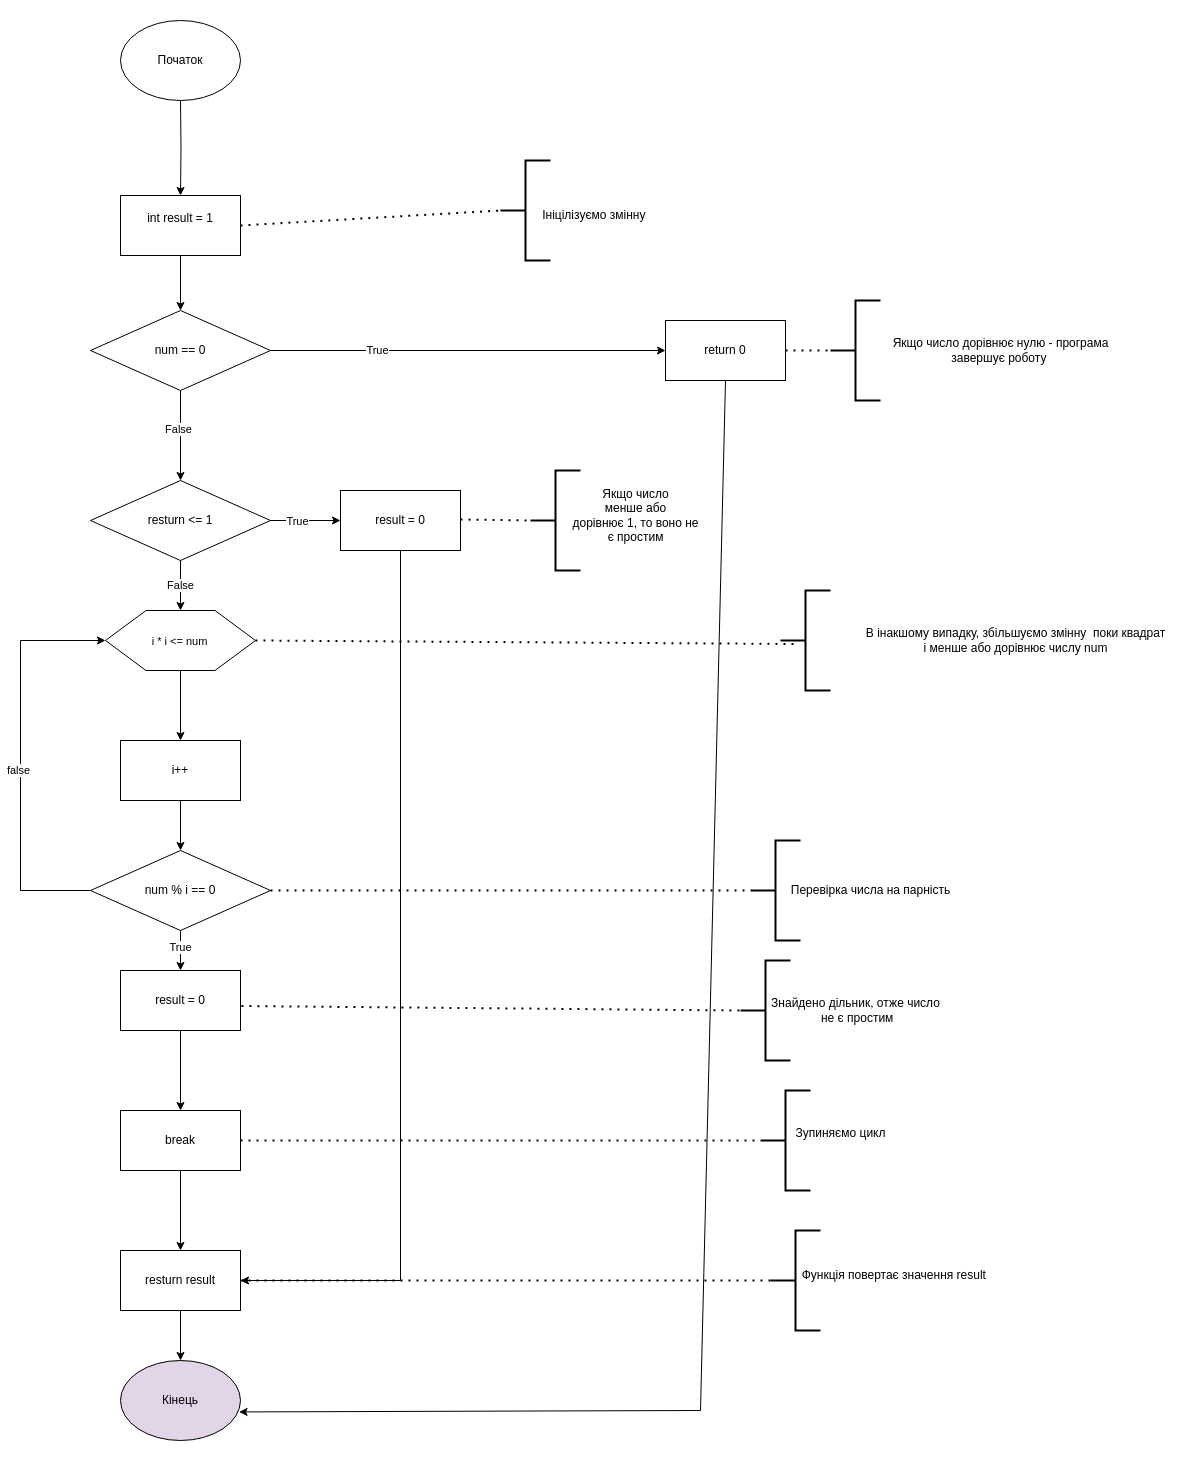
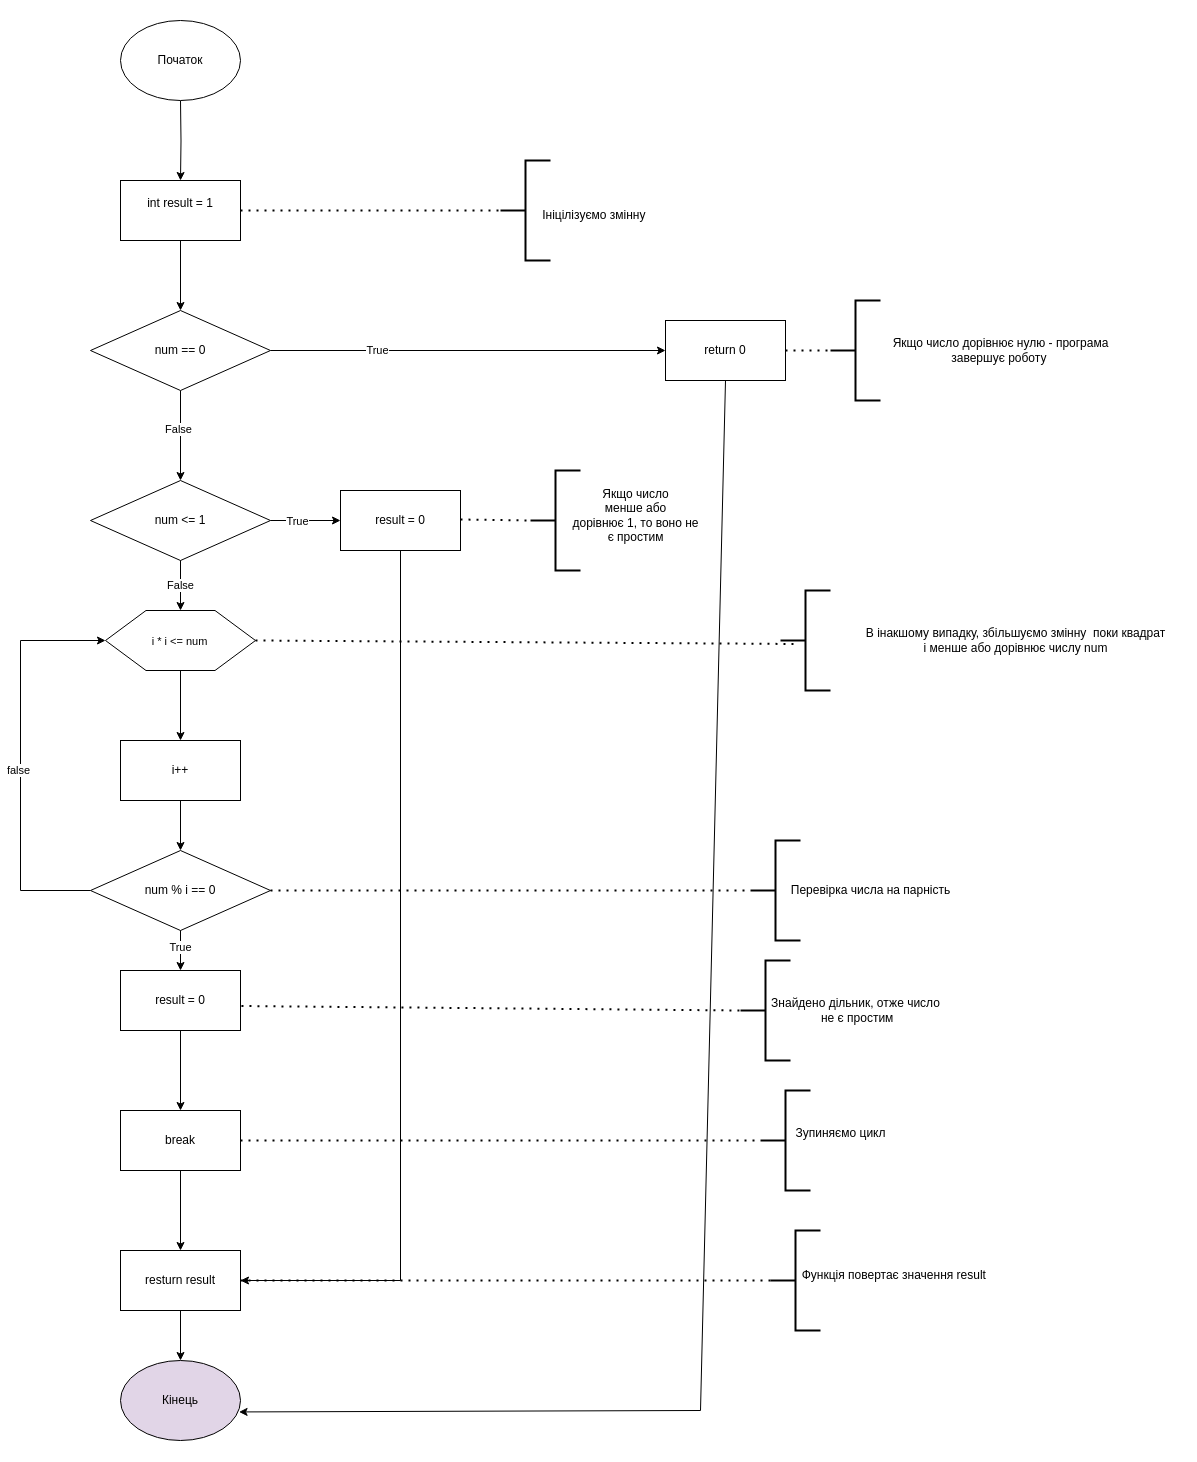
  <mxCell id="0" />
  <mxCell id="1" parent="0" />
  <mxCell id="2" value="" style="edgeStyle=orthogonalEdgeStyle;rounded=0;orthogonalLoop=1;jettySize=auto;html=1;" parent="1" target="4" edge="1"><mxGeometry relative="1" as="geometry"><mxPoint x="180" y="100" as="sourcePoint" /></mxGeometry></mxCell>
  <mxCell id="3" value="" style="edgeStyle=orthogonalEdgeStyle;rounded=0;orthogonalLoop=1;jettySize=auto;html=1;" parent="1" source="4" target="9" edge="1"><mxGeometry relative="1" as="geometry" /></mxCell>
- <mxCell id="4" value="&lt;div&gt;int result =&amp;nbsp;&lt;span style=&quot;background-color: initial;&quot;&gt;1&lt;/span&gt;&lt;/div&gt;&lt;div&gt;&lt;br&gt;&lt;/div&gt;" style="rounded=0;whiteSpace=wrap;html=1;" parent="1" vertex="1"><mxGeometry x="120" y="195" width="120" height="60" as="geometry" /></mxCell>
+ <mxCell id="4" value="&lt;div&gt;int result =&amp;nbsp;&lt;span style=&quot;background-color: initial;&quot;&gt;1&lt;/span&gt;&lt;/div&gt;&lt;div&gt;&lt;br&gt;&lt;/div&gt;" style="rounded=0;whiteSpace=wrap;html=1;" parent="1" vertex="1"><mxGeometry x="120" y="180" width="120" height="60" as="geometry" /></mxCell>
  <mxCell id="5" value="" style="edgeStyle=orthogonalEdgeStyle;rounded=0;orthogonalLoop=1;jettySize=auto;html=1;" parent="1" source="9" edge="1"><mxGeometry relative="1" as="geometry"><mxPoint x="180" y="480" as="targetPoint" /></mxGeometry></mxCell>
  <mxCell id="6" value="False" style="edgeLabel;html=1;align=center;verticalAlign=middle;resizable=0;points=[];" parent="5" vertex="1" connectable="0"><mxGeometry x="-0.169" y="-3" relative="1" as="geometry"><mxPoint as="offset" /></mxGeometry></mxCell>
  <mxCell id="7" value="" style="edgeStyle=orthogonalEdgeStyle;rounded=0;orthogonalLoop=1;jettySize=auto;html=1;" parent="1" source="9" target="30" edge="1"><mxGeometry relative="1" as="geometry" /></mxCell>
  <mxCell id="8" value="True" style="edgeLabel;html=1;align=center;verticalAlign=middle;resizable=0;points=[];" parent="7" vertex="1" connectable="0"><mxGeometry x="-0.461" y="1" relative="1" as="geometry"><mxPoint as="offset" /></mxGeometry></mxCell>
  <mxCell id="9" value="num == 0" style="rhombus;whiteSpace=wrap;html=1;rounded=0;" parent="1" vertex="1"><mxGeometry x="90" y="310" width="180" height="80" as="geometry" /></mxCell>
- <mxCell id="10" value="resturn &amp;lt;= 1" style="rhombus;whiteSpace=wrap;html=1;rounded=0;" parent="1" vertex="1"><mxGeometry x="90" y="480" width="180" height="80" as="geometry" /></mxCell>
+ <mxCell id="10" value="num &amp;lt;= 1" style="rhombus;whiteSpace=wrap;html=1;rounded=0;" parent="1" vertex="1"><mxGeometry x="90" y="480" width="180" height="80" as="geometry" /></mxCell>
  <mxCell id="11" value="" style="endArrow=classic;html=1;rounded=0;exitX=0.5;exitY=1;exitDx=0;exitDy=0;" parent="1" source="10" edge="1"><mxGeometry width="50" height="50" relative="1" as="geometry"><mxPoint x="200" y="640" as="sourcePoint" /><mxPoint x="180" y="610" as="targetPoint" /><Array as="points" /></mxGeometry></mxCell>
  <mxCell id="12" value="False" style="edgeLabel;html=1;align=center;verticalAlign=middle;resizable=0;points=[];" parent="11" vertex="1" connectable="0"><mxGeometry x="-0.056" y="-1" relative="1" as="geometry"><mxPoint as="offset" /></mxGeometry></mxCell>
  <mxCell id="13" value="" style="verticalLabelPosition=bottom;verticalAlign=top;html=1;shape=hexagon;perimeter=hexagonPerimeter2;arcSize=6;size=0.27;" parent="1" vertex="1"><mxGeometry x="105" y="610" width="150" height="60" as="geometry" /></mxCell>
  <mxCell id="14" value="i * i &amp;lt;= num" style="edgeLabel;html=1;align=center;verticalAlign=middle;resizable=0;points=[];" parent="1" vertex="1" connectable="0"><mxGeometry x="190" y="640" as="geometry"><mxPoint x="-12" as="offset" /></mxGeometry></mxCell>
  <mxCell id="15" value="" style="endArrow=classic;html=1;rounded=0;exitX=0.5;exitY=1;exitDx=0;exitDy=0;" parent="1" source="13" edge="1"><mxGeometry width="50" height="50" relative="1" as="geometry"><mxPoint x="184" y="750" as="sourcePoint" /><mxPoint x="180" y="740" as="targetPoint" /></mxGeometry></mxCell>
  <mxCell id="16" value="num % i == 0" style="rhombus;whiteSpace=wrap;html=1;rounded=0;" parent="1" vertex="1"><mxGeometry x="90" y="850" width="180" height="80" as="geometry" /></mxCell>
  <mxCell id="17" value="" style="endArrow=classic;html=1;rounded=0;exitX=0;exitY=0.5;exitDx=0;exitDy=0;entryX=0;entryY=0.5;entryDx=0;entryDy=0;" parent="1" source="16" target="13" edge="1"><mxGeometry width="50" height="50" relative="1" as="geometry"><mxPoint x="60" y="780" as="sourcePoint" /><mxPoint x="110" y="730" as="targetPoint" /><Array as="points"><mxPoint x="20" y="890" /><mxPoint x="20" y="640" /></Array></mxGeometry></mxCell>
  <mxCell id="18" value="false" style="edgeLabel;html=1;align=center;verticalAlign=middle;resizable=0;points=[];" parent="17" vertex="1" connectable="0"><mxGeometry x="-0.055" y="3" relative="1" as="geometry"><mxPoint as="offset" /></mxGeometry></mxCell>
  <mxCell id="19" value="" style="edgeStyle=orthogonalEdgeStyle;rounded=0;orthogonalLoop=1;jettySize=auto;html=1;" parent="1" source="20" target="16" edge="1"><mxGeometry relative="1" as="geometry" /></mxCell>
  <mxCell id="20" value="i++" style="rounded=0;whiteSpace=wrap;html=1;" parent="1" vertex="1"><mxGeometry x="120" y="740" width="120" height="60" as="geometry" /></mxCell>
  <mxCell id="21" value="" style="endArrow=classic;html=1;rounded=0;exitX=0.5;exitY=1;exitDx=0;exitDy=0;" parent="1" source="16" target="24" edge="1"><mxGeometry width="50" height="50" relative="1" as="geometry"><mxPoint x="200" y="960" as="sourcePoint" /><mxPoint x="180" y="990" as="targetPoint" /></mxGeometry></mxCell>
  <mxCell id="22" value="True" style="edgeLabel;html=1;align=center;verticalAlign=middle;resizable=0;points=[];" parent="21" vertex="1" connectable="0"><mxGeometry x="-0.185" y="-1" relative="1" as="geometry"><mxPoint as="offset" /></mxGeometry></mxCell>
  <mxCell id="23" value="" style="edgeStyle=orthogonalEdgeStyle;rounded=0;orthogonalLoop=1;jettySize=auto;html=1;" parent="1" source="24" target="26" edge="1"><mxGeometry relative="1" as="geometry" /></mxCell>
  <mxCell id="24" value="result = 0" style="rounded=0;whiteSpace=wrap;html=1;" parent="1" vertex="1"><mxGeometry x="120" y="970" width="120" height="60" as="geometry" /></mxCell>
  <mxCell id="25" value="" style="edgeStyle=orthogonalEdgeStyle;rounded=0;orthogonalLoop=1;jettySize=auto;html=1;" parent="1" source="26" target="28" edge="1"><mxGeometry relative="1" as="geometry" /></mxCell>
  <mxCell id="26" value="break" style="rounded=0;whiteSpace=wrap;html=1;" parent="1" vertex="1"><mxGeometry x="120" y="1110" width="120" height="60" as="geometry" /></mxCell>
  <mxCell id="27" value="" style="edgeStyle=orthogonalEdgeStyle;rounded=0;orthogonalLoop=1;jettySize=auto;html=1;" parent="1" source="28" target="29" edge="1"><mxGeometry relative="1" as="geometry" /></mxCell>
  <mxCell id="28" value="resturn result" style="rounded=0;whiteSpace=wrap;html=1;" parent="1" vertex="1"><mxGeometry x="120" y="1250" width="120" height="60" as="geometry" /></mxCell>
  <mxCell id="29" value="Кінець" style="ellipse;whiteSpace=wrap;html=1;fillColor=#e1d5e7;" parent="1" vertex="1"><mxGeometry x="120" y="1360" width="120" height="80" as="geometry" /></mxCell>
  <mxCell id="30" value="return 0" style="whiteSpace=wrap;html=1;rounded=0;" parent="1" vertex="1"><mxGeometry x="665" y="320" width="120" height="60" as="geometry" /></mxCell>
  <mxCell id="31" value="" style="endArrow=classic;html=1;rounded=0;exitX=0.5;exitY=1;exitDx=0;exitDy=0;entryX=0.988;entryY=0.643;entryDx=0;entryDy=0;entryPerimeter=0;" parent="1" source="30" target="29" edge="1"><mxGeometry width="50" height="50" relative="1" as="geometry"><mxPoint x="400" y="630" as="sourcePoint" /><mxPoint x="420" y="1410" as="targetPoint" /><Array as="points"><mxPoint x="700" y="1410" /></Array></mxGeometry></mxCell>
  <mxCell id="32" value="" style="endArrow=classic;html=1;rounded=0;exitX=1;exitY=0.5;exitDx=0;exitDy=0;" parent="1" source="10" target="34" edge="1"><mxGeometry width="50" height="50" relative="1" as="geometry"><mxPoint x="280" y="530" as="sourcePoint" /><mxPoint x="350" y="520" as="targetPoint" /></mxGeometry></mxCell>
  <mxCell id="33" value="True" style="edgeLabel;html=1;align=center;verticalAlign=middle;resizable=0;points=[];" parent="32" vertex="1" connectable="0"><mxGeometry x="-0.255" relative="1" as="geometry"><mxPoint as="offset" /></mxGeometry></mxCell>
  <mxCell id="34" value="result = 0" style="rounded=0;whiteSpace=wrap;html=1;" parent="1" vertex="1"><mxGeometry x="340" y="490" width="120" height="60" as="geometry" /></mxCell>
  <mxCell id="35" value="" style="endArrow=classic;html=1;rounded=0;exitX=0.5;exitY=1;exitDx=0;exitDy=0;entryX=1;entryY=0.5;entryDx=0;entryDy=0;" parent="1" source="34" target="28" edge="1"><mxGeometry width="50" height="50" relative="1" as="geometry"><mxPoint x="370" y="680" as="sourcePoint" /><mxPoint x="300" y="1280" as="targetPoint" /><Array as="points"><mxPoint x="400" y="1280" /></Array></mxGeometry></mxCell>
  <mxCell id="36" value="" style="strokeWidth=2;html=1;shape=mxgraph.flowchart.annotation_2;align=left;labelPosition=right;pointerEvents=1;" parent="1" vertex="1"><mxGeometry x="830" y="300" width="50" height="100" as="geometry" /></mxCell>
  <mxCell id="37" value="Якщо число дорівнює нулю - програма &lt;br&gt;завершує роботу&amp;nbsp;" style="text;html=1;align=center;verticalAlign=middle;resizable=0;points=[];autosize=1;strokeColor=none;fillColor=none;" parent="1" vertex="1"><mxGeometry x="880" y="330" width="240" height="40" as="geometry" /></mxCell>
  <mxCell id="38" value="" style="endArrow=none;dashed=1;html=1;dashPattern=1 3;strokeWidth=2;rounded=0;exitX=1;exitY=0.5;exitDx=0;exitDy=0;entryX=0;entryY=0.5;entryDx=0;entryDy=0;entryPerimeter=0;" parent="1" source="30" target="36" edge="1"><mxGeometry width="50" height="50" relative="1" as="geometry"><mxPoint x="780" y="390" as="sourcePoint" /><mxPoint x="830" y="340" as="targetPoint" /></mxGeometry></mxCell>
  <mxCell id="39" value="" style="strokeWidth=2;html=1;shape=mxgraph.flowchart.annotation_2;align=left;labelPosition=right;pointerEvents=1;" parent="1" vertex="1"><mxGeometry x="530" y="470" width="50" height="100" as="geometry" /></mxCell>
  <mxCell id="40" value="" style="endArrow=none;dashed=1;html=1;dashPattern=1 3;strokeWidth=2;rounded=0;entryX=0;entryY=0.5;entryDx=0;entryDy=0;entryPerimeter=0;" parent="1" target="39" edge="1"><mxGeometry width="50" height="50" relative="1" as="geometry"><mxPoint x="460" y="519" as="sourcePoint" /><mxPoint x="490" y="519" as="targetPoint" /></mxGeometry></mxCell>
  <mxCell id="41" value="Якщо число &lt;br&gt;менше або &lt;br&gt;дорівнює 1, то воно не &lt;br&gt;є простим" style="text;html=1;align=center;verticalAlign=middle;resizable=0;points=[];autosize=1;strokeColor=none;fillColor=none;" parent="1" vertex="1"><mxGeometry x="560" y="480" width="150" height="70" as="geometry" /></mxCell>
  <mxCell id="42" value="" style="strokeWidth=2;html=1;shape=mxgraph.flowchart.annotation_2;align=left;labelPosition=right;pointerEvents=1;" parent="1" vertex="1"><mxGeometry x="780" y="590" width="50" height="100" as="geometry" /></mxCell>
  <mxCell id="43" value="" style="endArrow=none;dashed=1;html=1;dashPattern=1 3;strokeWidth=2;rounded=0;exitX=1;exitY=0.5;exitDx=0;exitDy=0;entryX=0.32;entryY=0.535;entryDx=0;entryDy=0;entryPerimeter=0;" parent="1" source="13" target="42" edge="1"><mxGeometry width="50" height="50" relative="1" as="geometry"><mxPoint x="300" y="665" as="sourcePoint" /><mxPoint x="350" y="615" as="targetPoint" /></mxGeometry></mxCell>
  <mxCell id="44" value="В інакшому випадку, збільшуємо змінну&amp;nbsp; поки квадрат &lt;br&gt;i менше або дорівнює числу num" style="text;html=1;align=center;verticalAlign=middle;resizable=0;points=[];autosize=1;strokeColor=none;fillColor=none;" parent="1" vertex="1"><mxGeometry x="855" y="620" width="320" height="40" as="geometry" /></mxCell>
  <mxCell id="45" value="" style="strokeWidth=2;html=1;shape=mxgraph.flowchart.annotation_2;align=left;labelPosition=right;pointerEvents=1;" parent="1" vertex="1"><mxGeometry x="750" y="840" width="50" height="100" as="geometry" /></mxCell>
  <mxCell id="46" value="Перевірка числа на парність" style="text;html=1;align=center;verticalAlign=middle;resizable=0;points=[];autosize=1;strokeColor=none;fillColor=none;" parent="1" vertex="1"><mxGeometry x="780" y="875" width="180" height="30" as="geometry" /></mxCell>
  <mxCell id="47" value="" style="endArrow=none;dashed=1;html=1;dashPattern=1 3;strokeWidth=2;rounded=0;exitX=1;exitY=0.5;exitDx=0;exitDy=0;entryX=0;entryY=0.5;entryDx=0;entryDy=0;entryPerimeter=0;" parent="1" source="16" target="45" edge="1"><mxGeometry width="50" height="50" relative="1" as="geometry"><mxPoint x="300" y="900" as="sourcePoint" /><mxPoint x="350" y="850" as="targetPoint" /></mxGeometry></mxCell>
  <mxCell id="48" value="" style="strokeWidth=2;html=1;shape=mxgraph.flowchart.annotation_2;align=left;labelPosition=right;pointerEvents=1;" parent="1" vertex="1"><mxGeometry x="740" y="960" width="50" height="100" as="geometry" /></mxCell>
  <mxCell id="49" value="" style="endArrow=none;dashed=1;html=1;dashPattern=1 3;strokeWidth=2;rounded=0;exitX=1.008;exitY=0.592;exitDx=0;exitDy=0;exitPerimeter=0;entryX=0;entryY=0.5;entryDx=0;entryDy=0;entryPerimeter=0;" parent="1" source="24" target="48" edge="1"><mxGeometry width="50" height="50" relative="1" as="geometry"><mxPoint x="270" y="1010" as="sourcePoint" /><mxPoint x="320" y="960" as="targetPoint" /></mxGeometry></mxCell>
  <mxCell id="50" value="Знайдено дільник, отже число&lt;br&gt;&amp;nbsp;не є простим" style="text;html=1;align=center;verticalAlign=middle;resizable=0;points=[];autosize=1;strokeColor=none;fillColor=none;" parent="1" vertex="1"><mxGeometry x="760" y="990" width="190" height="40" as="geometry" /></mxCell>
  <mxCell id="51" value="" style="strokeWidth=2;html=1;shape=mxgraph.flowchart.annotation_2;align=left;labelPosition=right;pointerEvents=1;" parent="1" vertex="1"><mxGeometry x="760" y="1090" width="50" height="100" as="geometry" /></mxCell>
  <mxCell id="52" value="" style="endArrow=none;dashed=1;html=1;dashPattern=1 3;strokeWidth=2;rounded=0;exitX=1;exitY=0.5;exitDx=0;exitDy=0;" parent="1" source="26" target="51" edge="1"><mxGeometry width="50" height="50" relative="1" as="geometry"><mxPoint x="280" y="1160" as="sourcePoint" /><mxPoint x="330" y="1110" as="targetPoint" /></mxGeometry></mxCell>
  <mxCell id="53" value="Зупиняємо цикл" style="text;html=1;align=center;verticalAlign=middle;resizable=0;points=[];autosize=1;strokeColor=none;fillColor=none;" parent="1" vertex="1"><mxGeometry x="785" y="1118" width="110" height="30" as="geometry" /></mxCell>
  <mxCell id="54" value="" style="strokeWidth=2;html=1;shape=mxgraph.flowchart.annotation_2;align=left;labelPosition=right;pointerEvents=1;" parent="1" vertex="1"><mxGeometry x="770" y="1230" width="50" height="100" as="geometry" /></mxCell>
  <mxCell id="55" value="" style="endArrow=none;dashed=1;html=1;dashPattern=1 3;strokeWidth=2;rounded=0;exitX=1;exitY=0.5;exitDx=0;exitDy=0;entryX=0;entryY=0.5;entryDx=0;entryDy=0;entryPerimeter=0;" parent="1" source="28" target="54" edge="1"><mxGeometry width="50" height="50" relative="1" as="geometry"><mxPoint x="420" y="1305" as="sourcePoint" /><mxPoint x="470" y="1255" as="targetPoint" /></mxGeometry></mxCell>
  <mxCell id="56" value="Функція повертає значення result&amp;nbsp;" style="text;html=1;align=center;verticalAlign=middle;resizable=0;points=[];autosize=1;strokeColor=none;fillColor=none;" parent="1" vertex="1"><mxGeometry x="790" y="1260" width="210" height="30" as="geometry" /></mxCell>
  <mxCell id="57" value="" style="strokeWidth=2;html=1;shape=mxgraph.flowchart.annotation_2;align=left;labelPosition=right;pointerEvents=1;" parent="1" vertex="1"><mxGeometry x="500" y="160" width="50" height="100" as="geometry" /></mxCell>
  <mxCell id="58" value="" style="endArrow=none;dashed=1;html=1;dashPattern=1 3;strokeWidth=2;rounded=0;exitX=1;exitY=0.5;exitDx=0;exitDy=0;entryX=0;entryY=0.5;entryDx=0;entryDy=0;entryPerimeter=0;" parent="1" source="4" target="57" edge="1"><mxGeometry width="50" height="50" relative="1" as="geometry"><mxPoint x="310" y="230" as="sourcePoint" /><mxPoint x="360" y="180" as="targetPoint" /></mxGeometry></mxCell>
  <mxCell id="59" value="Ініцілізуємо змінну&amp;nbsp;" style="text;html=1;align=center;verticalAlign=middle;resizable=0;points=[];autosize=1;strokeColor=none;fillColor=none;" parent="1" vertex="1"><mxGeometry x="530" y="200" width="130" height="30" as="geometry" /></mxCell>
  <mxCell id="60" value="Початок" style="ellipse;whiteSpace=wrap;html=1;" vertex="1" parent="1"><mxGeometry x="120" y="20" width="120" height="80" as="geometry" /></mxCell>
